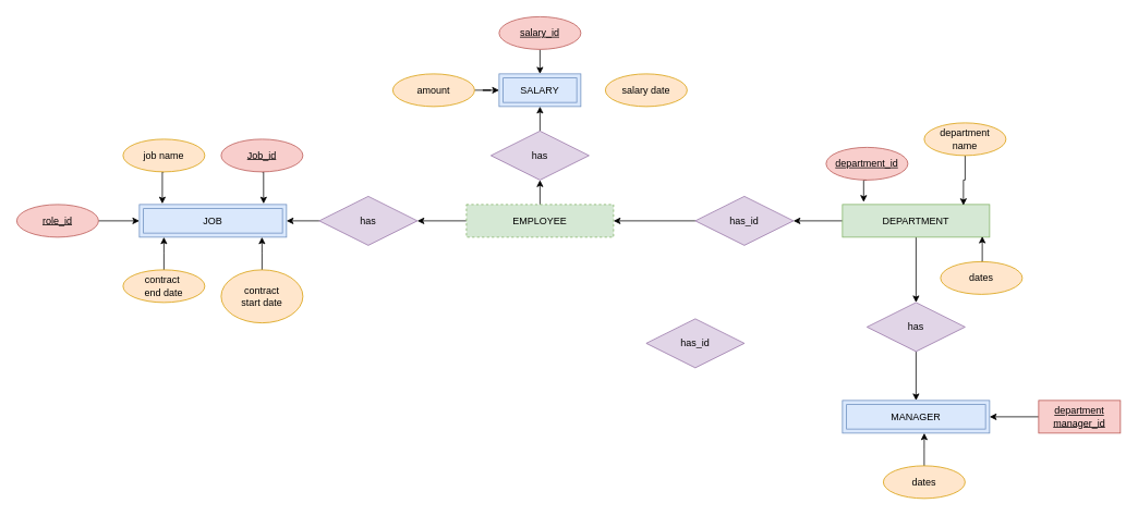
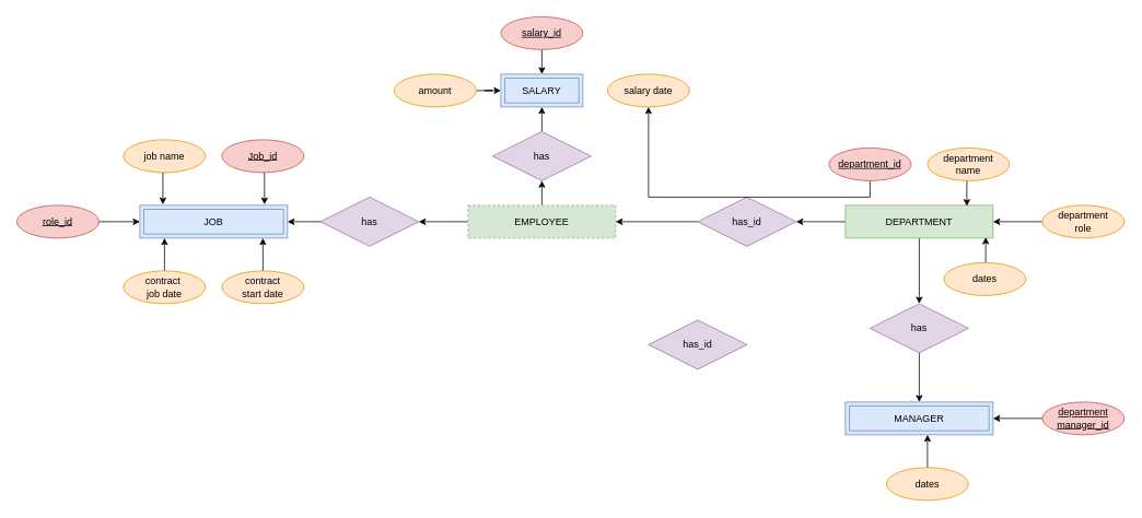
  <mxCell id="0" />
  <mxCell id="1" parent="0" />
  <mxCell id="2" value="JOB" style="shape=ext;margin=3;double=1;whiteSpace=wrap;html=1;align=center;fillColor=#dae8fc;strokeColor=#6c8ebf;" vertex="1" parent="1"><mxGeometry x="170" y="250" width="180" height="40" as="geometry" /></mxCell>
  <mxCell id="3" style="edgeStyle=orthogonalEdgeStyle;rounded=0;orthogonalLoop=1;jettySize=auto;html=1;exitX=0;exitY=0.5;exitDx=0;exitDy=0;entryX=1;entryY=0.5;entryDx=0;entryDy=0;" edge="1" parent="1" source="5" target="31"><mxGeometry relative="1" as="geometry" /></mxCell>
  <mxCell id="4" style="edgeStyle=orthogonalEdgeStyle;rounded=0;orthogonalLoop=1;jettySize=auto;html=1;exitX=0.5;exitY=1;exitDx=0;exitDy=0;entryX=0.5;entryY=0;entryDx=0;entryDy=0;strokeColor=#000000;fontColor=#143642;fillColor=#FAE5C7;" edge="1" parent="1" source="5" target="37"><mxGeometry relative="1" as="geometry" /></mxCell>
  <mxCell id="5" value="DEPARTMENT" style="whiteSpace=wrap;html=1;align=center;fillColor=#d5e8d4;strokeColor=#82b366;" vertex="1" parent="1"><mxGeometry x="1030" y="250" width="180" height="40" as="geometry" /></mxCell>
  <mxCell id="6" value="MANAGER" style="shape=ext;margin=3;double=1;whiteSpace=wrap;html=1;align=center;fillColor=#dae8fc;strokeColor=#6c8ebf;" vertex="1" parent="1"><mxGeometry x="1030" y="490" width="180" height="40" as="geometry" /></mxCell>
  <mxCell id="7" value="SALARY" style="shape=ext;margin=3;double=1;whiteSpace=wrap;html=1;align=center;fillColor=#dae8fc;strokeColor=#6c8ebf;" vertex="1" parent="1"><mxGeometry x="610" y="90" width="100" height="40" as="geometry" /></mxCell>
  <mxCell id="8" style="edgeStyle=orthogonalEdgeStyle;rounded=0;orthogonalLoop=1;jettySize=auto;html=1;exitX=1;exitY=0.5;exitDx=0;exitDy=0;entryX=0;entryY=0.5;entryDx=0;entryDy=0;" edge="1" parent="1" source="9" target="2"><mxGeometry relative="1" as="geometry" /></mxCell>
  <mxCell id="9" value="role_id" style="ellipse;whiteSpace=wrap;html=1;align=center;fontStyle=4;fillColor=#f8cecc;strokeColor=#b85450;" vertex="1" parent="1"><mxGeometry x="20" y="250" width="100" height="40" as="geometry" /></mxCell>
  <mxCell id="10" style="edgeStyle=orthogonalEdgeStyle;rounded=0;orthogonalLoop=1;jettySize=auto;html=1;exitX=0.5;exitY=1;exitDx=0;exitDy=0;entryX=0.844;entryY=-0.025;entryDx=0;entryDy=0;entryPerimeter=0;strokeColor=#000000;fontColor=#143642;fillColor=#FAE5C7;" edge="1" parent="1" source="11" target="2"><mxGeometry relative="1" as="geometry" /></mxCell>
  <mxCell id="11" value="Job_id" style="ellipse;whiteSpace=wrap;html=1;align=center;fontStyle=4;fillColor=#f8cecc;strokeColor=#b85450;" vertex="1" parent="1"><mxGeometry x="270" y="170" width="100" height="40" as="geometry" /></mxCell>
  <mxCell id="12" style="edgeStyle=orthogonalEdgeStyle;rounded=0;orthogonalLoop=1;jettySize=auto;html=1;exitX=0.5;exitY=0;exitDx=0;exitDy=0;strokeColor=#000000;fontColor=#143642;fillColor=#FAE5C7;" edge="1" parent="1" source="13"><mxGeometry relative="1" as="geometry"><mxPoint x="200" y="290" as="targetPoint" /></mxGeometry></mxCell>
- <mxCell id="13" value="contract&amp;nbsp;&lt;br&gt;end date" style="ellipse;whiteSpace=wrap;html=1;align=center;fillColor=#ffe6cc;strokeColor=#d79b00;" vertex="1" parent="1"><mxGeometry x="150" y="330" width="100" height="40" as="geometry" /></mxCell>
+ <mxCell id="13" value="contract&amp;nbsp;&lt;br&gt;job date" style="ellipse;whiteSpace=wrap;html=1;align=center;fillColor=#ffe6cc;strokeColor=#d79b00;" vertex="1" parent="1"><mxGeometry x="150" y="330" width="100" height="40" as="geometry" /></mxCell>
  <mxCell id="14" style="edgeStyle=orthogonalEdgeStyle;rounded=0;orthogonalLoop=1;jettySize=auto;html=1;exitX=0.5;exitY=0;exitDx=0;exitDy=0;entryX=0.833;entryY=1;entryDx=0;entryDy=0;entryPerimeter=0;strokeColor=#000000;fontColor=#143642;fillColor=#FAE5C7;" edge="1" parent="1" source="15" target="2"><mxGeometry relative="1" as="geometry" /></mxCell>
- <mxCell id="15" value="contract &lt;br&gt;start date" style="ellipse;whiteSpace=wrap;html=1;align=center;fillColor=#ffe6cc;strokeColor=#d79b00;" vertex="1" parent="1"><mxGeometry x="270" y="330" width="100" height="65" as="geometry" /></mxCell>
+ <mxCell id="15" value="contract &lt;br&gt;start date" style="ellipse;whiteSpace=wrap;html=1;align=center;fillColor=#ffe6cc;strokeColor=#d79b00;" vertex="1" parent="1"><mxGeometry x="270" y="330" width="100" height="40" as="geometry" /></mxCell>
  <mxCell id="16" style="edgeStyle=orthogonalEdgeStyle;rounded=0;orthogonalLoop=1;jettySize=auto;html=1;exitX=0.5;exitY=1;exitDx=0;exitDy=0;entryX=0.156;entryY=-0.025;entryDx=0;entryDy=0;entryPerimeter=0;strokeColor=#000000;fontColor=#143642;fillColor=#FAE5C7;" edge="1" parent="1" source="17" target="2"><mxGeometry relative="1" as="geometry" /></mxCell>
  <mxCell id="17" value="job name" style="ellipse;whiteSpace=wrap;html=1;align=center;fillColor=#ffe6cc;strokeColor=#d79b00;" vertex="1" parent="1"><mxGeometry x="150" y="170" width="100" height="40" as="geometry" /></mxCell>
  <mxCell id="18" style="edgeStyle=orthogonalEdgeStyle;rounded=0;orthogonalLoop=1;jettySize=auto;html=1;exitX=0;exitY=0.5;exitDx=0;exitDy=0;" edge="1" parent="1" source="19" target="2"><mxGeometry relative="1" as="geometry" /></mxCell>
  <mxCell id="19" value="has" style="shape=rhombus;perimeter=rhombusPerimeter;whiteSpace=wrap;html=1;align=center;fillColor=#e1d5e7;strokeColor=#9673a6;" vertex="1" parent="1"><mxGeometry x="390" y="240" width="120" height="60" as="geometry" /></mxCell>
  <mxCell id="20" style="edgeStyle=orthogonalEdgeStyle;rounded=0;orthogonalLoop=1;jettySize=auto;html=1;exitX=0;exitY=0.5;exitDx=0;exitDy=0;" edge="1" parent="1" source="22" target="19"><mxGeometry relative="1" as="geometry" /></mxCell>
  <mxCell id="21" style="edgeStyle=orthogonalEdgeStyle;rounded=0;orthogonalLoop=1;jettySize=auto;html=1;exitX=0.5;exitY=0;exitDx=0;exitDy=0;entryX=0.5;entryY=1;entryDx=0;entryDy=0;" edge="1" parent="1" source="22" target="24"><mxGeometry relative="1" as="geometry" /></mxCell>
  <mxCell id="22" value="EMPLOYEE" style="whiteSpace=wrap;html=1;align=center;fillColor=#d5e8d4;strokeColor=#82b366;dashed=1;" vertex="1" parent="1"><mxGeometry x="570" y="250" width="180" height="40" as="geometry" /></mxCell>
  <mxCell id="23" style="edgeStyle=orthogonalEdgeStyle;rounded=0;orthogonalLoop=1;jettySize=auto;html=1;exitX=0.5;exitY=0;exitDx=0;exitDy=0;entryX=0.5;entryY=1;entryDx=0;entryDy=0;" edge="1" parent="1" source="24" target="7"><mxGeometry relative="1" as="geometry" /></mxCell>
  <mxCell id="24" value="has" style="shape=rhombus;perimeter=rhombusPerimeter;whiteSpace=wrap;html=1;align=center;fillColor=#e1d5e7;strokeColor=#9673a6;" vertex="1" parent="1"><mxGeometry x="600" y="160" width="120" height="60" as="geometry" /></mxCell>
  <mxCell id="25" style="edgeStyle=orthogonalEdgeStyle;rounded=0;orthogonalLoop=1;jettySize=auto;html=1;exitX=0.5;exitY=1;exitDx=0;exitDy=0;entryX=0.5;entryY=0;entryDx=0;entryDy=0;" edge="1" parent="1" source="26" target="7"><mxGeometry relative="1" as="geometry" /></mxCell>
  <mxCell id="26" value="salary_id" style="ellipse;whiteSpace=wrap;html=1;align=center;fontStyle=4;fillColor=#f8cecc;strokeColor=#b85450;" vertex="1" parent="1"><mxGeometry x="610" y="20" width="100" height="40" as="geometry" /></mxCell>
  <mxCell id="27" style="edgeStyle=orthogonalEdgeStyle;rounded=0;orthogonalLoop=1;jettySize=auto;html=1;exitX=1;exitY=0.5;exitDx=0;exitDy=0;" edge="1" parent="1" source="28" target="7"><mxGeometry relative="1" as="geometry" /></mxCell>
  <mxCell id="28" value="amount" style="ellipse;whiteSpace=wrap;html=1;align=center;fillColor=#ffe6cc;strokeColor=#d79b00;" vertex="1" parent="1"><mxGeometry x="480" y="90" width="100" height="40" as="geometry" /></mxCell>
  <mxCell id="29" value="salary date" style="ellipse;whiteSpace=wrap;html=1;align=center;fillColor=#ffe6cc;strokeColor=#d79b00;" vertex="1" parent="1"><mxGeometry x="740" y="90" width="100" height="40" as="geometry" /></mxCell>
  <mxCell id="30" style="edgeStyle=orthogonalEdgeStyle;rounded=0;orthogonalLoop=1;jettySize=auto;html=1;exitX=0;exitY=0.5;exitDx=0;exitDy=0;" edge="1" parent="1" source="31" target="22"><mxGeometry relative="1" as="geometry" /></mxCell>
  <mxCell id="31" value="has_id" style="shape=rhombus;perimeter=rhombusPerimeter;whiteSpace=wrap;html=1;align=center;fillColor=#e1d5e7;strokeColor=#9673a6;" vertex="1" parent="1"><mxGeometry x="850" y="240" width="120" height="60" as="geometry" /></mxCell>
- <mxCell id="32" style="edgeStyle=orthogonalEdgeStyle;rounded=0;orthogonalLoop=1;jettySize=auto;html=1;exitX=0.5;exitY=1;exitDx=0;exitDy=0;entryX=0.144;entryY=-0.075;entryDx=0;entryDy=0;entryPerimeter=0;" edge="1" parent="1" source="33" target="5"><mxGeometry relative="1" as="geometry" /></mxCell>
+ <mxCell id="32" style="edgeStyle=orthogonalEdgeStyle;rounded=0;orthogonalLoop=1;jettySize=auto;html=1;exitX=0.5;exitY=1;exitDx=0;exitDy=0;" edge="1" parent="1" source="33" target="29"><mxGeometry relative="1" as="geometry" /></mxCell>
  <mxCell id="33" value="department_id" style="ellipse;whiteSpace=wrap;html=1;align=center;fontStyle=4;fillColor=#f8cecc;strokeColor=#b85450;" vertex="1" parent="1"><mxGeometry x="1010" y="180" width="100" height="40" as="geometry" /></mxCell>
+ <mxCell id="34" style="edgeStyle=orthogonalEdgeStyle;rounded=0;orthogonalLoop=1;jettySize=auto;html=1;exitX=0;exitY=0.5;exitDx=0;exitDy=0;entryX=1;entryY=0.5;entryDx=0;entryDy=0;" edge="1" parent="1" source="35" target="5"><mxGeometry relative="1" as="geometry" /></mxCell>
+ <mxCell id="35" value="department&lt;br&gt;role" style="ellipse;whiteSpace=wrap;html=1;align=center;fillColor=#ffe6cc;strokeColor=#d79b00;" vertex="1" parent="1"><mxGeometry x="1270" y="250" width="100" height="40" as="geometry" /></mxCell>
  <mxCell id="36" style="edgeStyle=orthogonalEdgeStyle;rounded=0;orthogonalLoop=1;jettySize=auto;html=1;exitX=0.5;exitY=1;exitDx=0;exitDy=0;entryX=0.5;entryY=0;entryDx=0;entryDy=0;strokeColor=#000000;fontColor=#143642;fillColor=#FAE5C7;" edge="1" parent="1" source="37" target="6"><mxGeometry relative="1" as="geometry" /></mxCell>
  <mxCell id="37" value="has" style="shape=rhombus;perimeter=rhombusPerimeter;whiteSpace=wrap;html=1;align=center;fillColor=#e1d5e7;strokeColor=#9673a6;" vertex="1" parent="1"><mxGeometry x="1060" y="370" width="120" height="60" as="geometry" /></mxCell>
  <mxCell id="38" value="has_id" style="shape=rhombus;perimeter=rhombusPerimeter;whiteSpace=wrap;html=1;align=center;fillColor=#e1d5e7;strokeColor=#9673a6;" vertex="1" parent="1"><mxGeometry x="790" y="390" width="120" height="60" as="geometry" /></mxCell>
  <mxCell id="39" style="edgeStyle=orthogonalEdgeStyle;rounded=0;orthogonalLoop=1;jettySize=auto;html=1;exitX=0.5;exitY=1;exitDx=0;exitDy=0;entryX=0.822;entryY=0.025;entryDx=0;entryDy=0;entryPerimeter=0;" edge="1" parent="1" source="40" target="5"><mxGeometry relative="1" as="geometry" /></mxCell>
- <mxCell id="40" value="department &lt;br&gt;name" style="ellipse;whiteSpace=wrap;html=1;align=center;fillColor=#ffe6cc;strokeColor=#d79b00;" vertex="1" parent="1"><mxGeometry x="1130" y="150" width="100" height="40" as="geometry" /></mxCell>
+ <mxCell id="40" value="department &lt;br&gt;name" style="ellipse;whiteSpace=wrap;html=1;align=center;fillColor=#ffe6cc;strokeColor=#d79b00;" vertex="1" parent="1"><mxGeometry x="1130" y="180" width="100" height="40" as="geometry" /></mxCell>
  <mxCell id="41" style="edgeStyle=orthogonalEdgeStyle;rounded=0;orthogonalLoop=1;jettySize=auto;html=1;exitX=0.5;exitY=0;exitDx=0;exitDy=0;entryX=0.95;entryY=0.975;entryDx=0;entryDy=0;entryPerimeter=0;" edge="1" parent="1" source="42" target="5"><mxGeometry relative="1" as="geometry" /></mxCell>
  <mxCell id="42" value="dates" style="ellipse;whiteSpace=wrap;html=1;align=center;fillColor=#ffe6cc;strokeColor=#d79b00;" vertex="1" parent="1"><mxGeometry x="1150" y="320" width="100" height="40" as="geometry" /></mxCell>
  <mxCell id="43" style="edgeStyle=orthogonalEdgeStyle;rounded=0;orthogonalLoop=1;jettySize=auto;html=1;exitX=0;exitY=0.5;exitDx=0;exitDy=0;entryX=1;entryY=0.5;entryDx=0;entryDy=0;strokeColor=#000000;fontColor=#143642;fillColor=#FAE5C7;" edge="1" parent="1" source="44" target="6"><mxGeometry relative="1" as="geometry" /></mxCell>
- <mxCell id="44" value="department&lt;br&gt;manager_id" style="whiteSpace=wrap;html=1;align=center;fontStyle=4;fillColor=#f8cecc;strokeColor=#b85450;rounded=0;" vertex="1" parent="1"><mxGeometry x="1270" y="490" width="100" height="40" as="geometry" /></mxCell>
+ <mxCell id="44" value="department&lt;br&gt;manager_id" style="ellipse;whiteSpace=wrap;html=1;align=center;fontStyle=4;fillColor=#f8cecc;strokeColor=#b85450;" vertex="1" parent="1"><mxGeometry x="1270" y="490" width="100" height="40" as="geometry" /></mxCell>
  <mxCell id="45" style="edgeStyle=orthogonalEdgeStyle;rounded=0;orthogonalLoop=1;jettySize=auto;html=1;exitX=0.5;exitY=0;exitDx=0;exitDy=0;entryX=0.556;entryY=1;entryDx=0;entryDy=0;entryPerimeter=0;strokeColor=#000000;fontColor=#143642;fillColor=#FAE5C7;" edge="1" parent="1" source="46" target="6"><mxGeometry relative="1" as="geometry" /></mxCell>
  <mxCell id="46" value="dates" style="ellipse;whiteSpace=wrap;html=1;align=center;fillColor=#ffe6cc;strokeColor=#d79b00;" vertex="1" parent="1"><mxGeometry x="1080" y="570" width="100" height="40" as="geometry" /></mxCell>
